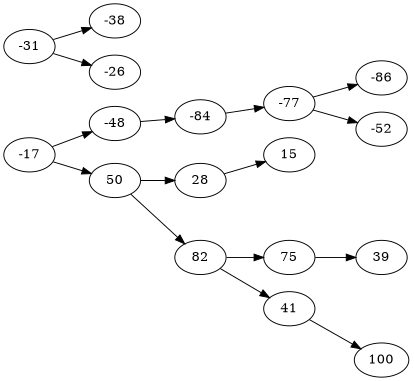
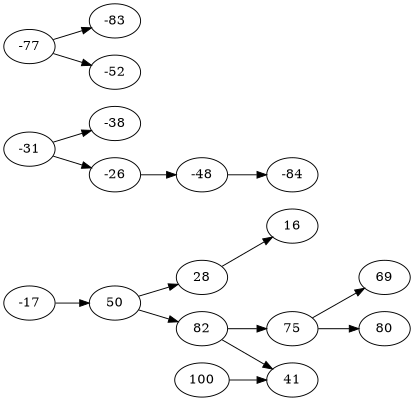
  digraph {
    rankdir=LR
    -17
    -48
    n3 [label=50]
    -84
    28
    82
    -77
    -31
    -38
    -26
-   16 [label=15]
+   16
    N28 [style=invis]
    n13 [label=75]
    n14 [label=41]
-   -83 [label=-86]
+   -83
    -52
-   69 [label=39]
+   69
+   80
    N91 [style=invis]
    100
-   -17 -> -48
+   -26 -> -48
    -17 -> n3
    -48 -> -84
    n3 -> 28
    n3 -> 82
-   -84 -> -77
    28 -> 16
    28 -> N28 [style=invis]
    82 -> n13
    82 -> n14
    -77 -> -83
    -77 -> -52
    -31 -> -38
    -31 -> -26
    n13 -> 69
+   n13 -> 80
    n14 -> N91 [style=invis]
-   n14 -> 100
+   100 -> n14
  }
